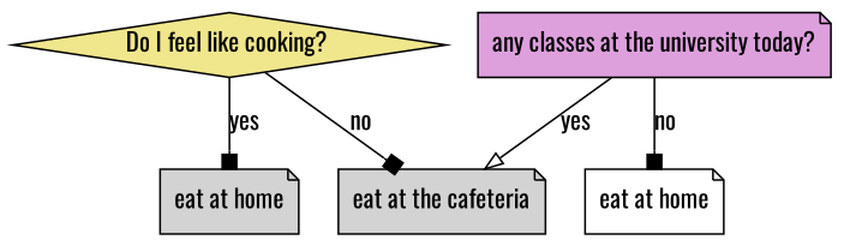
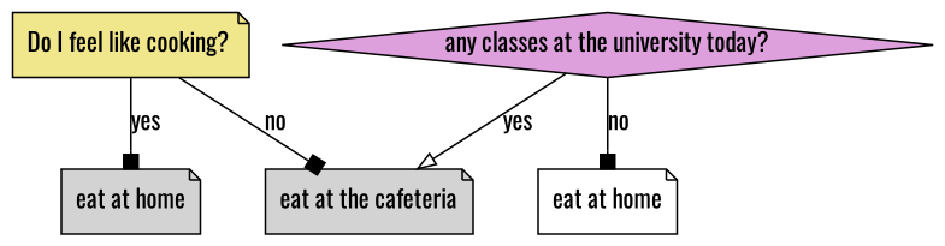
  digraph {
    fontname=Oswald
    node [fillcolor=lightgrey fontname=Oswald shape=note style=filled]
    edge [arrowhead=box fontname=Oswald]
    n1 [label="eat at home"]
-   "Do I feel like cooking? " [fillcolor=khaki shape=diamond]
+   "Do I feel like cooking? " [fillcolor=khaki]
    n3 [label="eat at the cafeteria"]
-   n4 [fillcolor=plum label="any classes at the university today?"]
+   n4 [fillcolor=plum label="any classes at the university today?" shape=diamond]
    n5 [fillcolor=white label="eat at home"]
    "Do I feel like cooking? " -> n1 [label=yes]
    "Do I feel like cooking? " -> n3 [label=no]
    n4 -> n3 [arrowhead=onormal label=yes]
    n4 -> n5 [label=no]
  }
